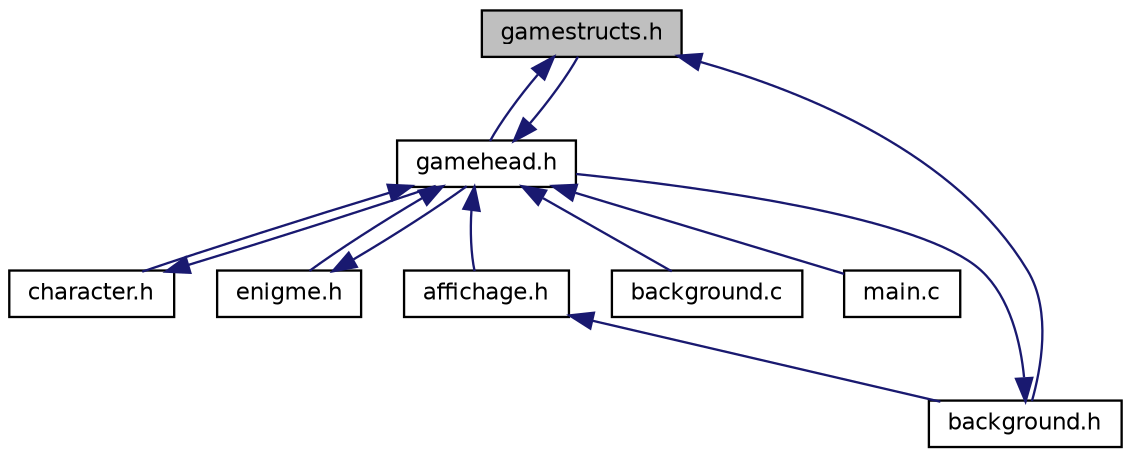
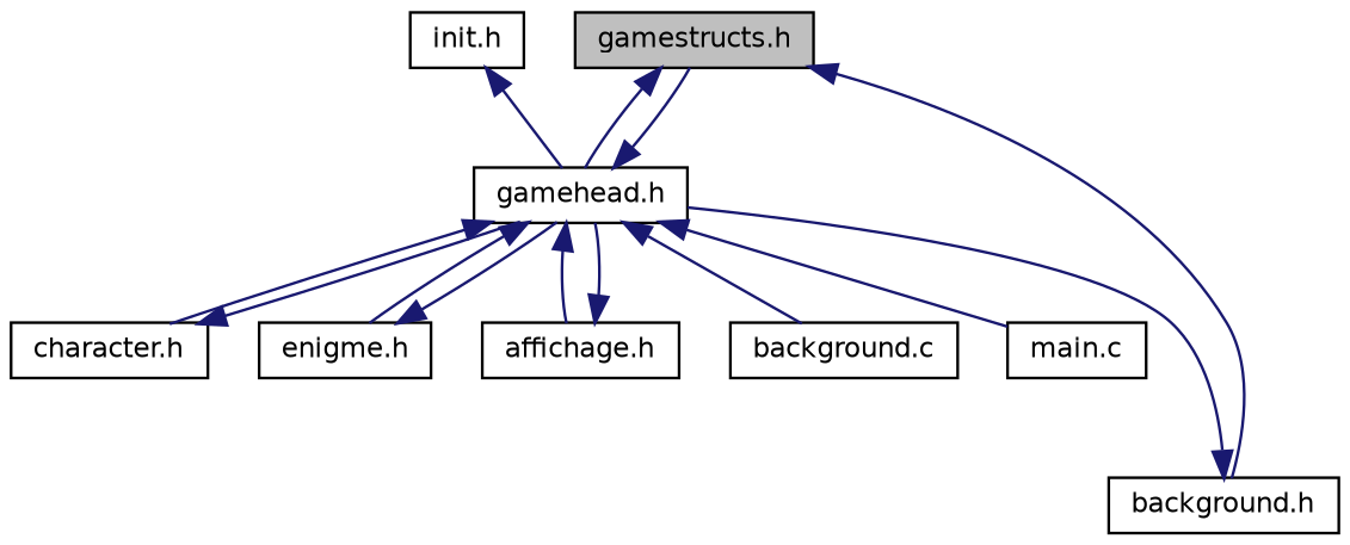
  digraph {
    node [color=black fillcolor=white fontname=Helvetica fontsize=10 shape=record style=filled]
    edge [color=midnightblue dir=back fontname=Helvetica fontsize=10 labelfontname=Helvetica labelfontsize=10 style=solid]
    n1 [fillcolor=grey75 fontcolor=black height=0.2 label="gamestructs.h" width=0.4]
    n2 [height=0.2 label="gamehead.h" width=0.4]
    n3 [height=0.2 label="background.h" width=0.4]
    n4 [height=0.2 label="character.h" width=0.4]
    n5 [height=0.2 label="enigme.h" width=0.4]
    n6 [height=0.2 label="affichage.h" width=0.4]
    n7 [height=0.2 label="background.c" width=0.4]
    n8 [height=0.2 label="main.c" width=0.4]
+   n9 [height=0.2 label="init.h" width=0.4]
    n1 -> n2
    n1 -> n3
    n2 -> n1
    n2 -> n4
    n2 -> n5
    n2 -> n6
    n2 -> n7
    n2 -> n8
    n3 -> n2
    n4 -> n2
    n5 -> n2
-   n6 -> n3
+   n6 -> n2
+   n9 -> n2
  }
